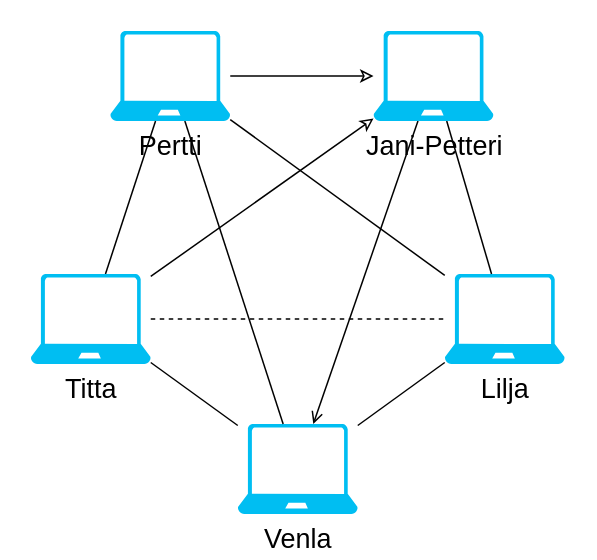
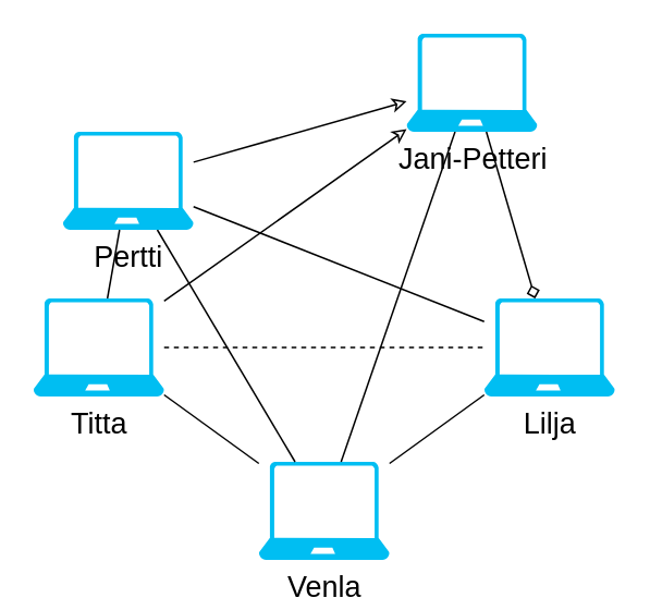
  <mxCell id="0" />
  <mxCell id="1" parent="0" />
  <mxCell id="2" style="edgeStyle=orthogonalEdgeStyle;rounded=0;orthogonalLoop=1;jettySize=auto;html=1;endArrow=none;endFill=0;noEdgeStyle=1;" edge="1" parent="1" source="3" target="4"><mxGeometry relative="1" as="geometry" /></mxCell>
  <mxCell id="3" value="&lt;font style=&quot;font-size: 18px&quot;&gt;Venla&lt;/font&gt;" style="verticalLabelPosition=bottom;html=1;verticalAlign=top;align=center;strokeColor=none;fillColor=#00BEF2;shape=mxgraph.azure.laptop;pointerEvents=1;" vertex="1" parent="1"><mxGeometry x="158" y="282" width="80" height="60" as="geometry" /></mxCell>
  <mxCell id="4" value="&lt;font style=&quot;font-size: 18px&quot;&gt;Lilja&lt;/font&gt;" style="verticalLabelPosition=bottom;html=1;verticalAlign=top;align=center;strokeColor=none;fillColor=#00BEF2;shape=mxgraph.azure.laptop;pointerEvents=1;" vertex="1" parent="1"><mxGeometry x="296" y="182" width="80" height="60" as="geometry" /></mxCell>
- <mxCell id="5" style="rounded=0;orthogonalLoop=1;jettySize=auto;html=1;endArrow=open;endFill=0;noEdgeStyle=1;" edge="1" parent="1" source="7" target="3"><mxGeometry relative="1" as="geometry" /></mxCell>
- <mxCell id="6" style="edgeStyle=none;rounded=0;orthogonalLoop=1;jettySize=auto;html=1;endArrow=none;endFill=0;noEdgeStyle=1;" edge="1" parent="1" source="7" target="4"><mxGeometry relative="1" as="geometry" /></mxCell>
+ <mxCell id="5" style="rounded=0;orthogonalLoop=1;jettySize=auto;html=1;endArrow=none;endFill=0;noEdgeStyle=1;" edge="1" parent="1" source="7" target="3"><mxGeometry relative="1" as="geometry" /></mxCell>
+ <mxCell id="6" style="edgeStyle=none;rounded=0;orthogonalLoop=1;jettySize=auto;html=1;endArrow=diamond;endFill=0;noEdgeStyle=1;" edge="1" parent="1" source="7" target="4"><mxGeometry relative="1" as="geometry" /></mxCell>
  <mxCell id="7" value="&lt;font style=&quot;font-size: 18px&quot;&gt;Jani-Petteri&lt;/font&gt;" style="verticalLabelPosition=bottom;html=1;verticalAlign=top;align=center;strokeColor=none;fillColor=#00BEF2;shape=mxgraph.azure.laptop;pointerEvents=1;" vertex="1" parent="1"><mxGeometry x="248.5" y="20" width="80" height="60" as="geometry" /></mxCell>
  <mxCell id="8" style="edgeStyle=none;rounded=0;orthogonalLoop=1;jettySize=auto;html=1;endArrow=classic;endFill=0;noEdgeStyle=1;" edge="1" parent="1" source="11" target="7"><mxGeometry relative="1" as="geometry" /></mxCell>
  <mxCell id="9" style="edgeStyle=none;rounded=0;orthogonalLoop=1;jettySize=auto;html=1;endArrow=none;endFill=0;noEdgeStyle=1;" edge="1" parent="1" source="11" target="3"><mxGeometry relative="1" as="geometry" /></mxCell>
  <mxCell id="10" style="edgeStyle=none;rounded=0;orthogonalLoop=1;jettySize=auto;html=1;endArrow=none;endFill=0;noEdgeStyle=1;" edge="1" parent="1" source="11" target="4"><mxGeometry relative="1" as="geometry" /></mxCell>
- <mxCell id="11" value="&lt;font style=&quot;font-size: 18px&quot;&gt;Pertti&lt;/font&gt;" style="verticalLabelPosition=bottom;html=1;verticalAlign=top;align=center;strokeColor=none;fillColor=#00BEF2;shape=mxgraph.azure.laptop;pointerEvents=1;" vertex="1" parent="1"><mxGeometry x="73" y="20" width="80" height="60" as="geometry" /></mxCell>
+ <mxCell id="11" value="&lt;font style=&quot;font-size: 18px&quot;&gt;Pertti&lt;/font&gt;" style="verticalLabelPosition=bottom;html=1;verticalAlign=top;align=center;strokeColor=none;fillColor=#00BEF2;shape=mxgraph.azure.laptop;pointerEvents=1;" vertex="1" parent="1"><mxGeometry x="38" y="80" width="80" height="60" as="geometry" /></mxCell>
  <mxCell id="12" style="edgeStyle=none;rounded=0;orthogonalLoop=1;jettySize=auto;html=1;endArrow=classic;endFill=0;noEdgeStyle=1;" edge="1" parent="1" source="16" target="7"><mxGeometry relative="1" as="geometry" /></mxCell>
  <mxCell id="13" style="edgeStyle=none;rounded=0;orthogonalLoop=1;jettySize=auto;html=1;endArrow=none;endFill=0;noEdgeStyle=1;" edge="1" parent="1" source="16" target="11"><mxGeometry relative="1" as="geometry" /></mxCell>
  <mxCell id="14" style="edgeStyle=none;rounded=0;orthogonalLoop=1;jettySize=auto;html=1;endArrow=none;endFill=0;noEdgeStyle=1;" edge="1" parent="1" source="16" target="3"><mxGeometry relative="1" as="geometry" /></mxCell>
  <mxCell id="15" style="edgeStyle=none;rounded=0;orthogonalLoop=1;jettySize=auto;html=1;endArrow=none;endFill=0;noEdgeStyle=1;dashed=1;" edge="1" parent="1" source="16" target="4"><mxGeometry relative="1" as="geometry" /></mxCell>
  <mxCell id="16" value="&lt;font style=&quot;font-size: 18px&quot;&gt;Titta&lt;/font&gt;" style="verticalLabelPosition=bottom;html=1;verticalAlign=top;align=center;strokeColor=none;fillColor=#00BEF2;shape=mxgraph.azure.laptop;pointerEvents=1;" vertex="1" parent="1"><mxGeometry x="20" y="182" width="80" height="60" as="geometry" /></mxCell>
